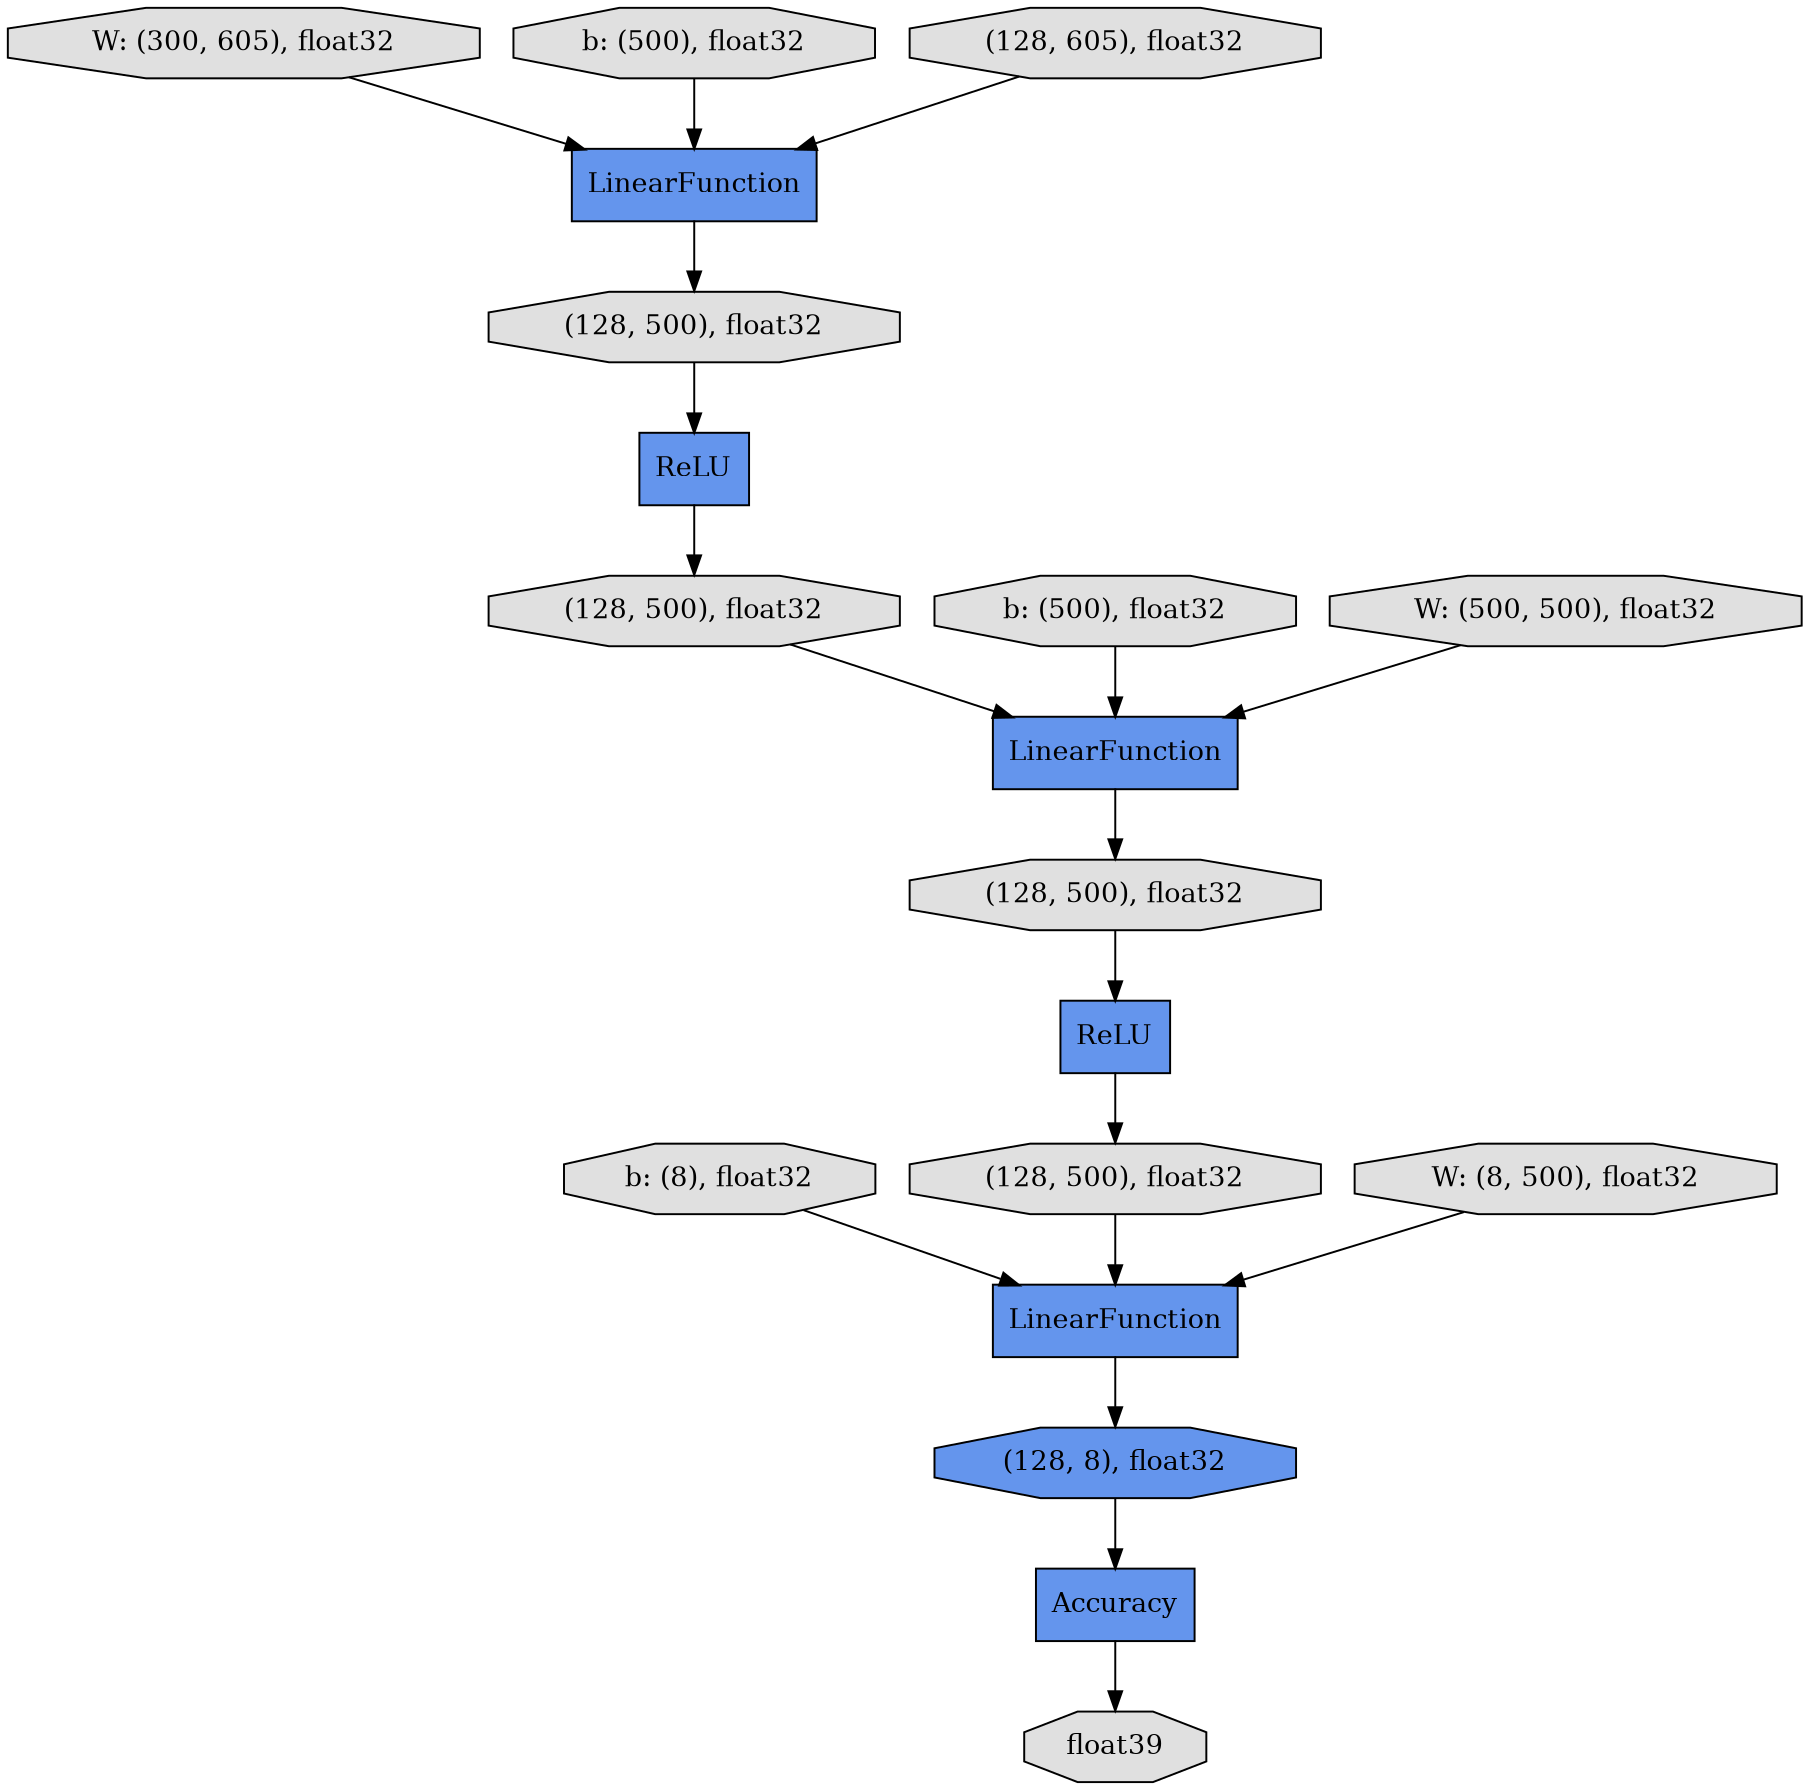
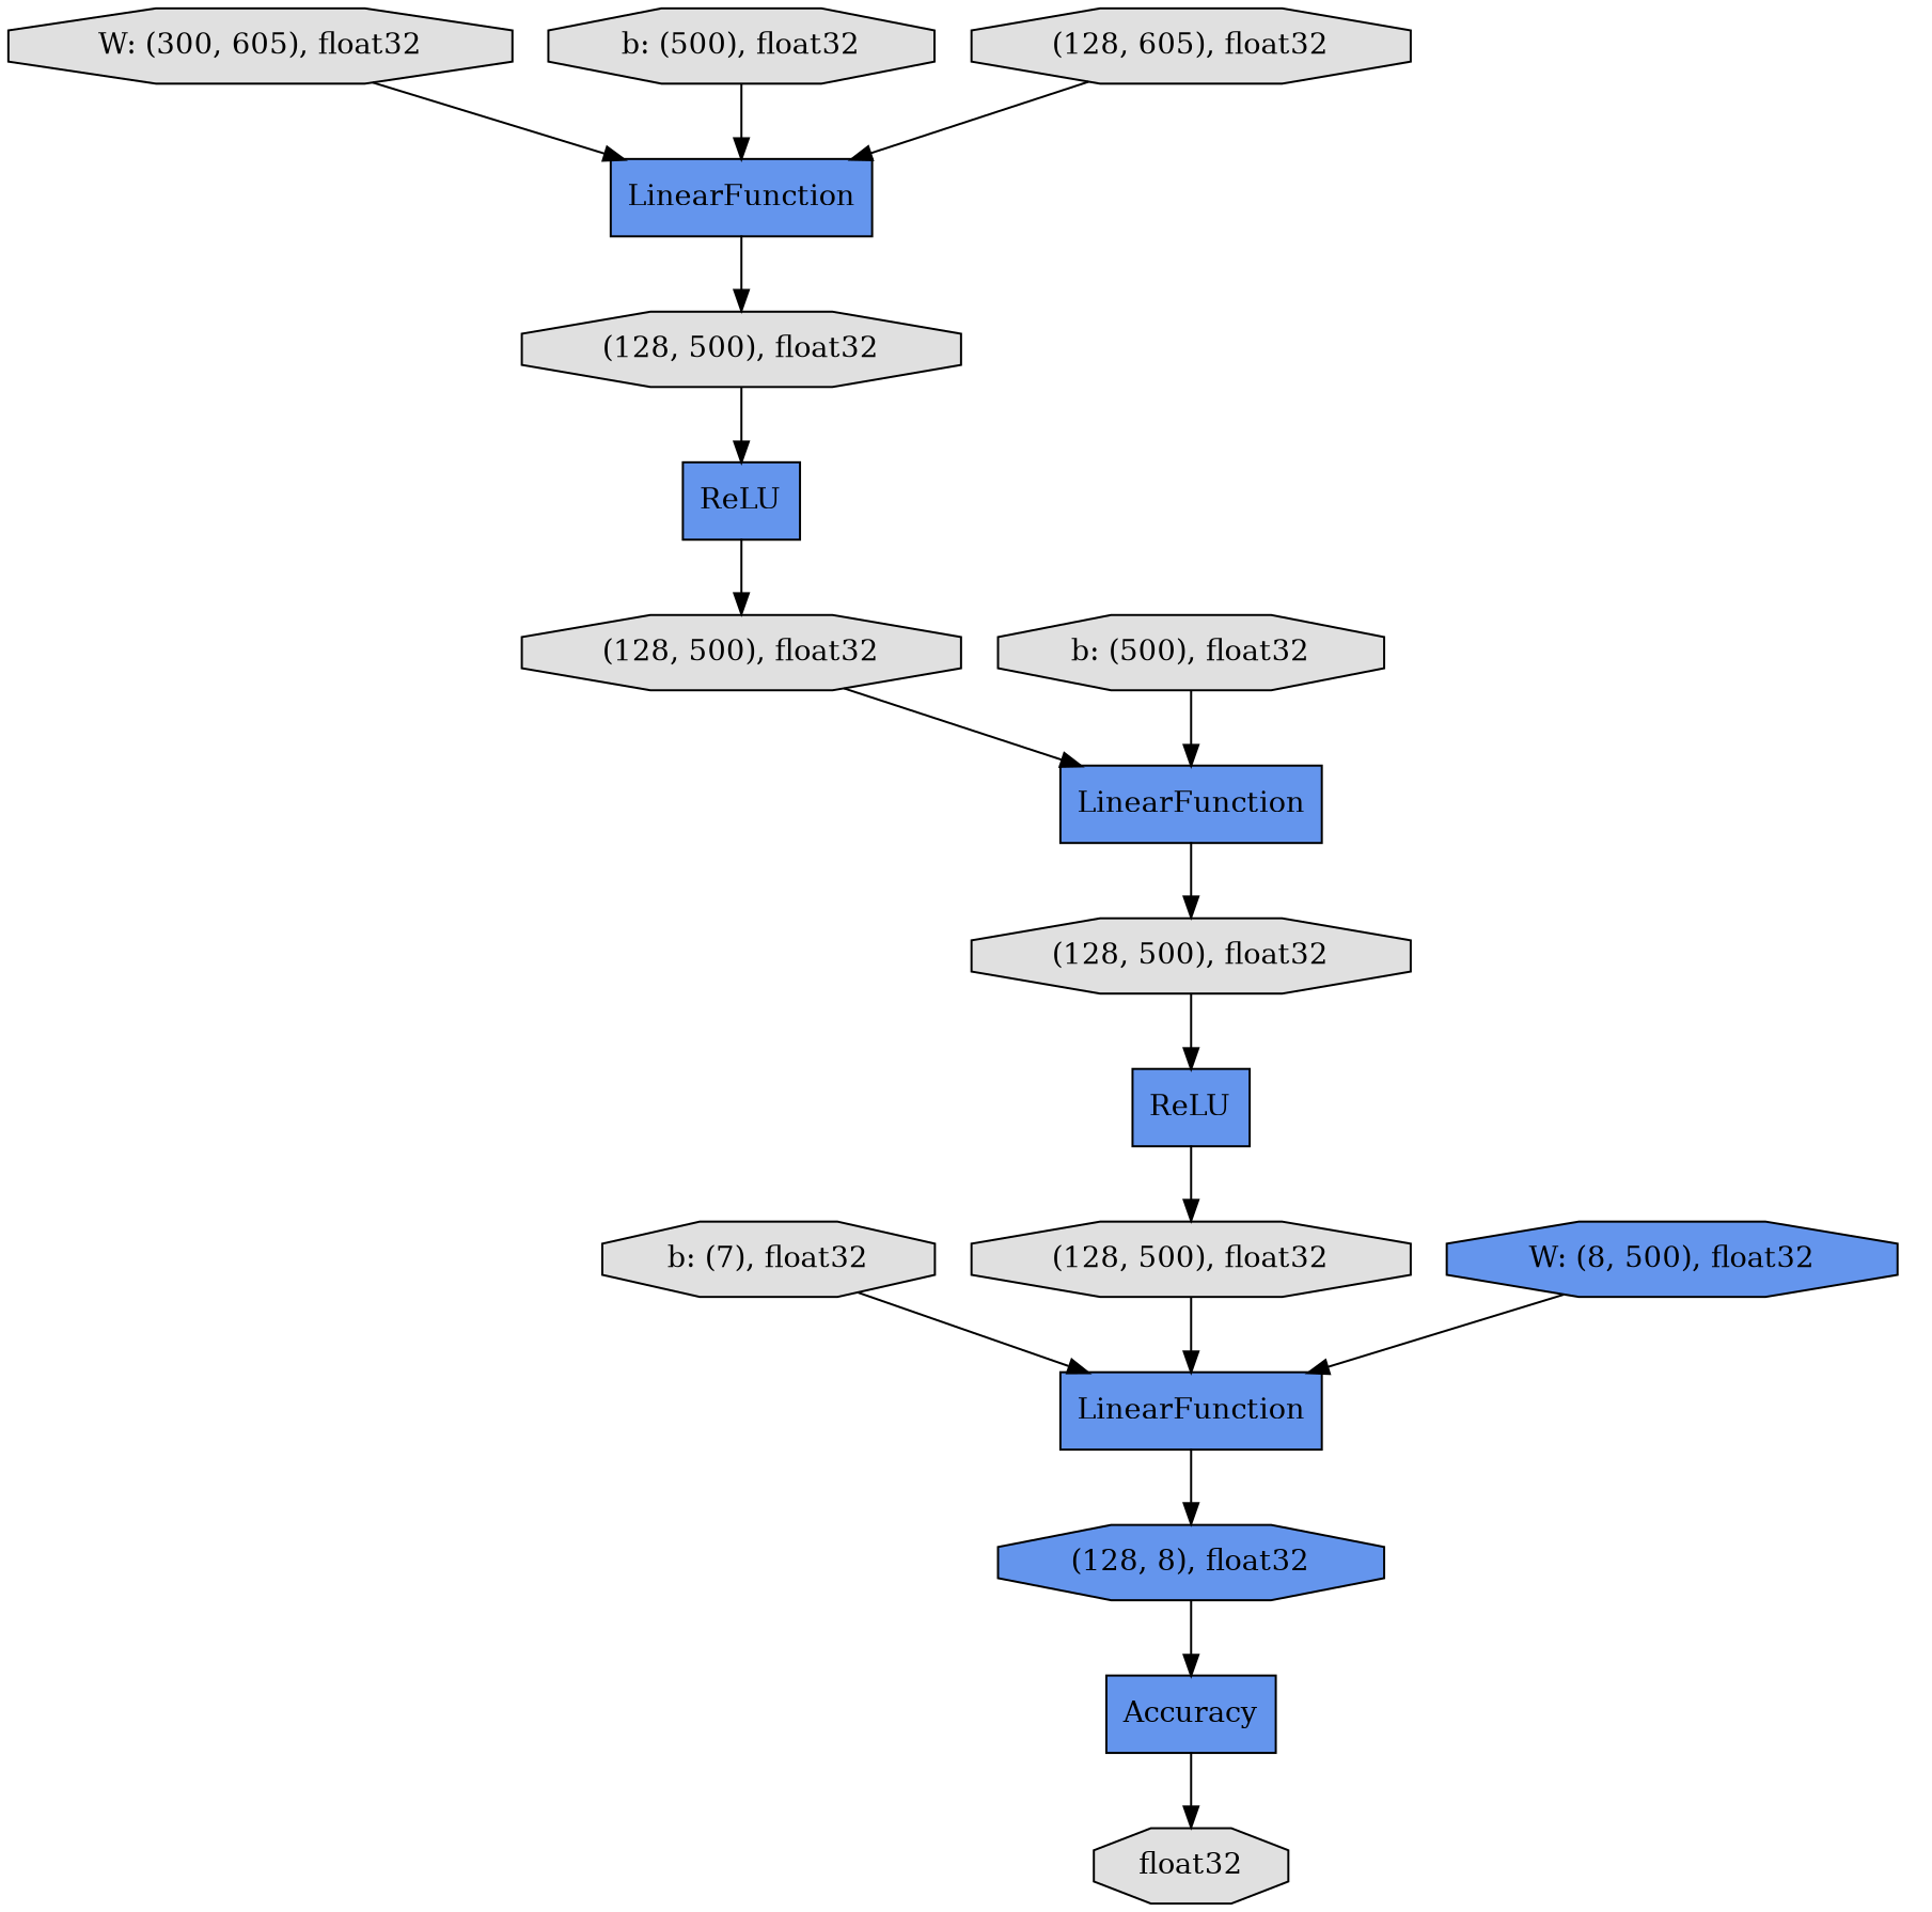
  digraph {
    rankdir=TB
    node [fillcolor="#E0E0E0" shape=octagon style=filled]
    n1 [fillcolor="#6495ED" label=Accuracy shape=record]
-   n2 [label=float39]
+   n2 [label=float32]
    n3 [fillcolor="#6495ED" label=LinearFunction shape=record]
    n4 [label="(128, 500), float32"]
    n5 [fillcolor="#6495ED" label=ReLU shape=record]
    n6 [label="(128, 500), float32"]
    n7 [fillcolor="#6495ED" label=ReLU shape=record]
    n8 [label="(128, 500), float32"]
    n9 [label="W: (300, 605), float32"]
    n10 [fillcolor="#6495ED" label=LinearFunction shape=record]
    n11 [label="b: (500), float32"]
    n12 [label="b: (500), float32"]
-   n13 [label="b: (8), float32"]
+   n13 [label="b: (7), float32"]
    n14 [fillcolor="#6495ED" label=LinearFunction shape=record]
    n15 [fillcolor="#6495ED" label="(128, 8), float32"]
    n16 [label="(128, 500), float32"]
    n17 [label="(128, 605), float32"]
-   n18 [label="W: (8, 500), float32"]
-   n19 [label="W: (500, 500), float32"]
+   n18 [fillcolor="#6495ED" label="W: (8, 500), float32"]
    n1 -> n2
    n3 -> n4
    n4 -> n5
    n5 -> n16
    n6 -> n7
    n7 -> n8
    n8 -> n3
    n9 -> n10
    n10 -> n6
    n11 -> n3
    n12 -> n10
    n13 -> n14
    n14 -> n15
    n15 -> n1
    n16 -> n14
    n17 -> n10
    n18 -> n14
-   n19 -> n3
  }
